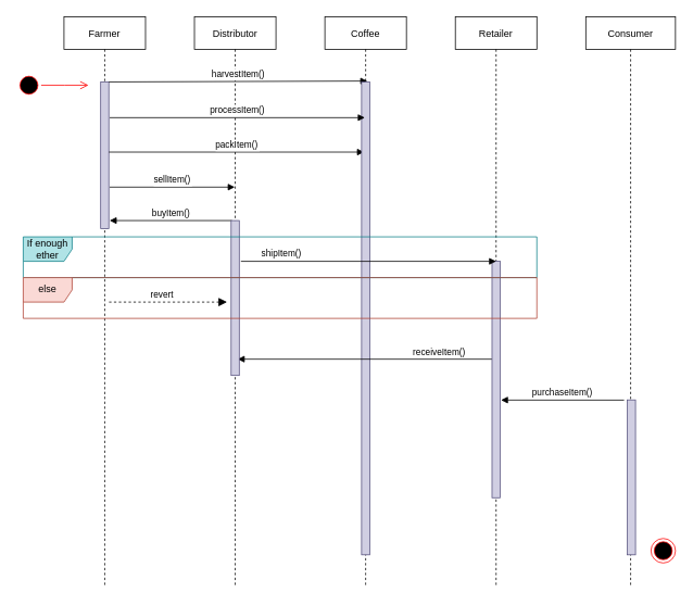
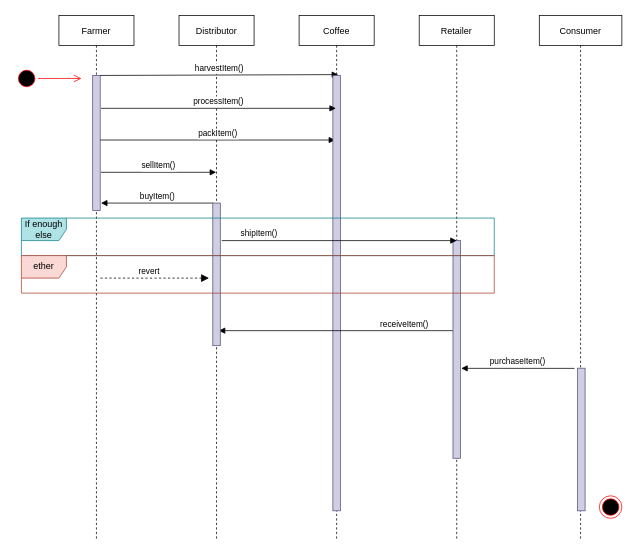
  <mxCell id="0" />
  <mxCell id="1" parent="0" />
  <mxCell id="2" value="Farmer" style="shape=umlLifeline;perimeter=lifelinePerimeter;container=1;collapsible=0;recursiveResize=0;rounded=0;shadow=0;strokeWidth=1;" parent="1" vertex="1"><mxGeometry x="78" y="20" width="100" height="700" as="geometry" /></mxCell>
  <mxCell id="3" value="" style="points=[];perimeter=orthogonalPerimeter;rounded=0;shadow=0;strokeWidth=1;fillColor=#d0cee2;strokeColor=#56517e;" parent="2" vertex="1"><mxGeometry x="45" y="80" width="10" height="180" as="geometry" /></mxCell>
  <mxCell id="4" value="Distributor" style="shape=umlLifeline;perimeter=lifelinePerimeter;container=1;collapsible=0;recursiveResize=0;rounded=0;shadow=0;strokeWidth=1;" parent="1" vertex="1"><mxGeometry x="238" y="20" width="100" height="700" as="geometry" /></mxCell>
  <mxCell id="5" value="packItem()" style="verticalAlign=bottom;endArrow=block;entryX=0.48;entryY=0.08;shadow=0;strokeWidth=1;entryDx=0;entryDy=0;entryPerimeter=0;" parent="4" edge="1"><mxGeometry relative="1" as="geometry"><mxPoint x="-105" y="166.0" as="sourcePoint" /><mxPoint x="208" y="166.0" as="targetPoint" /></mxGeometry></mxCell>
  <mxCell id="6" value="sellItem()" style="verticalAlign=bottom;endArrow=block;shadow=0;strokeWidth=1;" parent="4" target="4" edge="1"><mxGeometry relative="1" as="geometry"><mxPoint x="-104" y="209.0" as="sourcePoint" /><mxPoint x="209" y="209.0" as="targetPoint" /></mxGeometry></mxCell>
  <mxCell id="7" value="buyItem()" style="html=1;verticalAlign=bottom;endArrow=block;rounded=0;fontSize=11;exitX=0.1;exitY=0;exitDx=0;exitDy=0;exitPerimeter=0;" parent="4" source="17" edge="1"><mxGeometry width="80" relative="1" as="geometry"><mxPoint x="39" y="250" as="sourcePoint" /><mxPoint x="-104" y="250" as="targetPoint" /></mxGeometry></mxCell>
  <mxCell id="8" value="harvestItem()" style="verticalAlign=bottom;endArrow=block;shadow=0;strokeWidth=1;entryX=0.7;entryY=-0.002;entryDx=0;entryDy=0;entryPerimeter=0;" parent="1" source="3" target="10" edge="1"><mxGeometry relative="1" as="geometry"><mxPoint x="313" y="100" as="sourcePoint" /><mxPoint x="388" y="100" as="targetPoint" /></mxGeometry></mxCell>
  <mxCell id="9" value="Coffee" style="shape=umlLifeline;perimeter=lifelinePerimeter;container=1;collapsible=0;recursiveResize=0;rounded=0;shadow=0;strokeWidth=1;" parent="1" vertex="1"><mxGeometry x="398" y="20" width="100" height="700" as="geometry" /></mxCell>
  <mxCell id="10" value="" style="points=[];perimeter=orthogonalPerimeter;rounded=0;shadow=0;strokeWidth=1;fillColor=#d0cee2;strokeColor=#56517e;" parent="9" vertex="1"><mxGeometry x="45" y="80" width="10" height="580" as="geometry" /></mxCell>
  <mxCell id="11" value="Retailer" style="shape=umlLifeline;perimeter=lifelinePerimeter;container=1;collapsible=0;recursiveResize=0;rounded=0;shadow=0;strokeWidth=1;" parent="1" vertex="1"><mxGeometry x="558" y="20" width="100" height="700" as="geometry" /></mxCell>
  <mxCell id="12" value="receiveItem()" style="html=1;verticalAlign=bottom;endArrow=block;rounded=0;fontSize=11;" parent="11" edge="1"><mxGeometry x="-0.583" width="80" relative="1" as="geometry"><mxPoint x="45" y="420" as="sourcePoint" /><mxPoint x="-267" y="420" as="targetPoint" /><mxPoint as="offset" /></mxGeometry></mxCell>
  <mxCell id="13" value="Consumer" style="shape=umlLifeline;perimeter=lifelinePerimeter;container=1;collapsible=0;recursiveResize=0;rounded=0;shadow=0;strokeWidth=1;" parent="1" vertex="1"><mxGeometry x="718" y="20" width="110" height="700" as="geometry" /></mxCell>
  <mxCell id="14" value="" style="points=[];perimeter=orthogonalPerimeter;rounded=0;shadow=0;strokeWidth=1;fillColor=#d0cee2;strokeColor=#56517e;" parent="13" vertex="1"><mxGeometry x="51" y="470" width="10" height="190" as="geometry" /></mxCell>
  <mxCell id="15" value="" style="ellipse;html=1;shape=endState;fillColor=#000000;strokeColor=#ff0000;" parent="13" vertex="1"><mxGeometry x="80" y="640" width="30" height="30" as="geometry" /></mxCell>
  <mxCell id="16" value="" style="points=[];perimeter=orthogonalPerimeter;rounded=0;shadow=0;strokeWidth=1;fillColor=#d0cee2;strokeColor=#56517e;" parent="1" vertex="1"><mxGeometry x="603" y="320" width="10" height="290" as="geometry" /></mxCell>
  <mxCell id="17" value="" style="points=[];perimeter=orthogonalPerimeter;rounded=0;shadow=0;strokeWidth=1;fillColor=#d0cee2;strokeColor=#56517e;" parent="1" vertex="1"><mxGeometry x="283" y="270" width="10" height="190" as="geometry" /></mxCell>
  <mxCell id="18" value="processItem()" style="verticalAlign=bottom;endArrow=block;entryX=0.48;entryY=0.08;shadow=0;strokeWidth=1;entryDx=0;entryDy=0;entryPerimeter=0;" parent="1" edge="1"><mxGeometry relative="1" as="geometry"><mxPoint x="134" y="143.8" as="sourcePoint" /><mxPoint x="447" y="143.8" as="targetPoint" /></mxGeometry></mxCell>
- <mxCell id="19" value="If enough ether" style="shape=umlFrame;whiteSpace=wrap;html=1;fillColor=#b0e3e6;strokeColor=#0e8088;" parent="1" vertex="1"><mxGeometry x="28" y="290" width="630" height="50" as="geometry" /></mxCell>
- <mxCell id="20" value="else" style="shape=umlFrame;whiteSpace=wrap;html=1;fillColor=#fad9d5;strokeColor=#ae4132;" parent="1" vertex="1"><mxGeometry x="28" y="340" width="630" height="50" as="geometry" /></mxCell>
+ <mxCell id="19" value="If enough else" style="shape=umlFrame;whiteSpace=wrap;html=1;fillColor=#b0e3e6;strokeColor=#0e8088;" parent="1" vertex="1"><mxGeometry x="28" y="290" width="630" height="50" as="geometry" /></mxCell>
+ <mxCell id="20" value="ether" style="shape=umlFrame;whiteSpace=wrap;html=1;fillColor=#fad9d5;strokeColor=#ae4132;" parent="1" vertex="1"><mxGeometry x="28" y="340" width="630" height="50" as="geometry" /></mxCell>
  <mxCell id="21" value="shipItem()" style="verticalAlign=bottom;endArrow=block;shadow=0;strokeWidth=1;" parent="1" edge="1"><mxGeometry x="-0.68" relative="1" as="geometry"><mxPoint x="295" y="320" as="sourcePoint" /><mxPoint x="608" y="320" as="targetPoint" /><mxPoint as="offset" /></mxGeometry></mxCell>
  <mxCell id="22" value="revert" style="html=1;verticalAlign=bottom;endArrow=block;dashed=1;endSize=8;rounded=0;fontSize=11;endFill=1;" parent="1" edge="1"><mxGeometry x="-0.105" relative="1" as="geometry"><mxPoint x="133.25" y="370" as="sourcePoint" /><mxPoint x="278" y="370" as="targetPoint" /><mxPoint as="offset" /></mxGeometry></mxCell>
  <mxCell id="23" value="purchaseItem()" style="html=1;verticalAlign=bottom;endArrow=block;rounded=0;fontSize=11;entryX=1.3;entryY=0.19;entryDx=0;entryDy=0;entryPerimeter=0;" parent="1" edge="1"><mxGeometry width="80" relative="1" as="geometry"><mxPoint x="765" y="490.26" as="sourcePoint" /><mxPoint x="614" y="490.2" as="targetPoint" /></mxGeometry></mxCell>
  <mxCell id="24" value="" style="ellipse;html=1;shape=startState;fillColor=#000000;strokeColor=#ff0000;" parent="1" vertex="1"><mxGeometry x="20" y="89" width="30" height="30" as="geometry" /></mxCell>
  <mxCell id="25" value="" style="edgeStyle=orthogonalEdgeStyle;html=1;verticalAlign=bottom;endArrow=open;endSize=8;strokeColor=#ff0000;rounded=0;" parent="1" source="24" edge="1"><mxGeometry relative="1" as="geometry"><mxPoint x="108" y="104" as="targetPoint" /></mxGeometry></mxCell>
